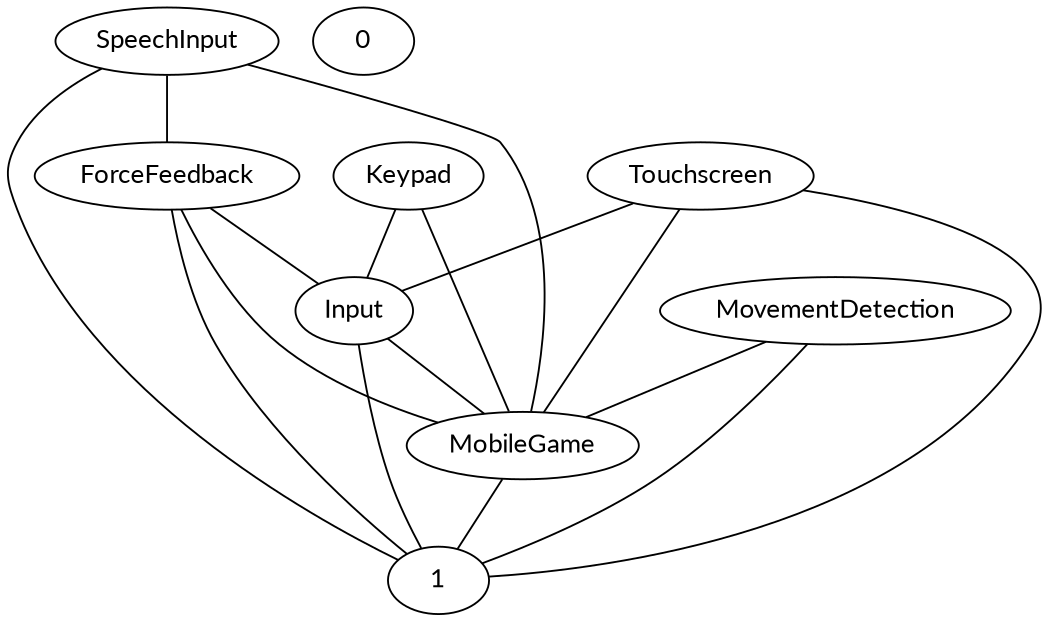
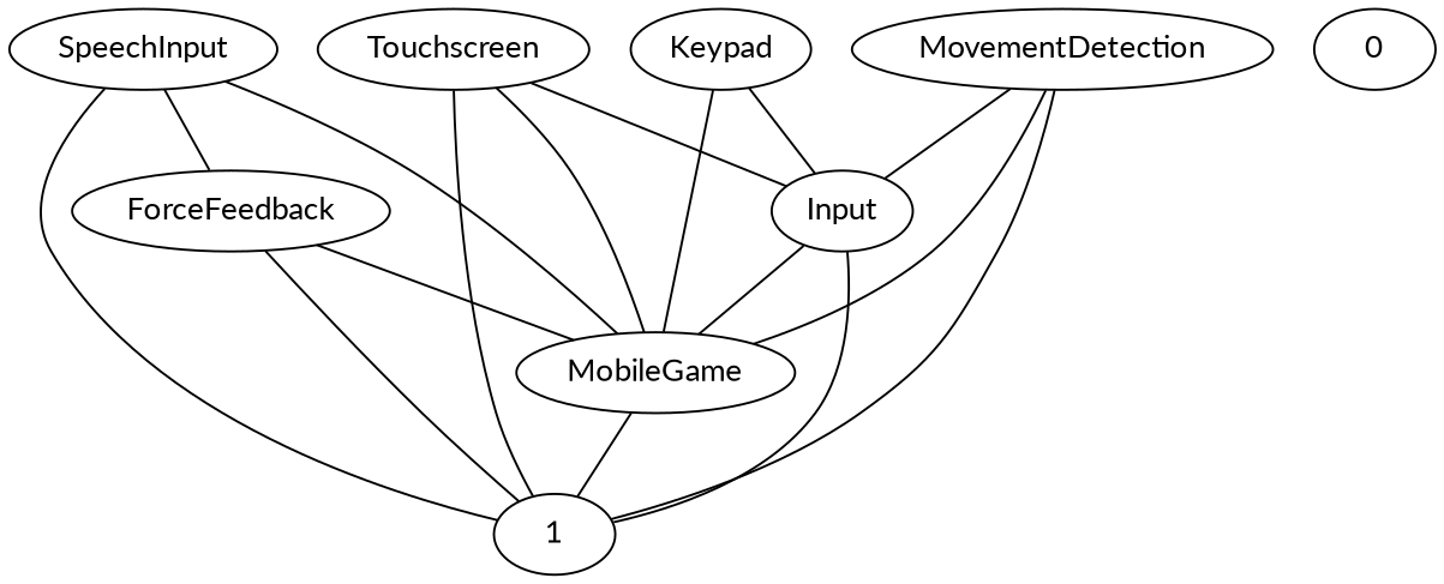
  graph {
    fontname=Lato
    node [fontname=Lato]
    edge [fontname=Lato]
    ForceFeedback
    MobileGame
    1
    Input
    Touchscreen
    SpeechInput
    0
    MovementDetection
    Keypad
    ForceFeedback -- MobileGame
    ForceFeedback -- 1
    MobileGame -- 1
    Input -- MobileGame
    Input -- 1
    Touchscreen -- MobileGame
    Touchscreen -- 1
    Touchscreen -- Input
    SpeechInput -- ForceFeedback
    SpeechInput -- MobileGame
    SpeechInput -- 1
    MovementDetection -- MobileGame
    MovementDetection -- 1
-   ForceFeedback -- Input
+   MovementDetection -- Input
    Keypad -- MobileGame
    Keypad -- Input
  }
